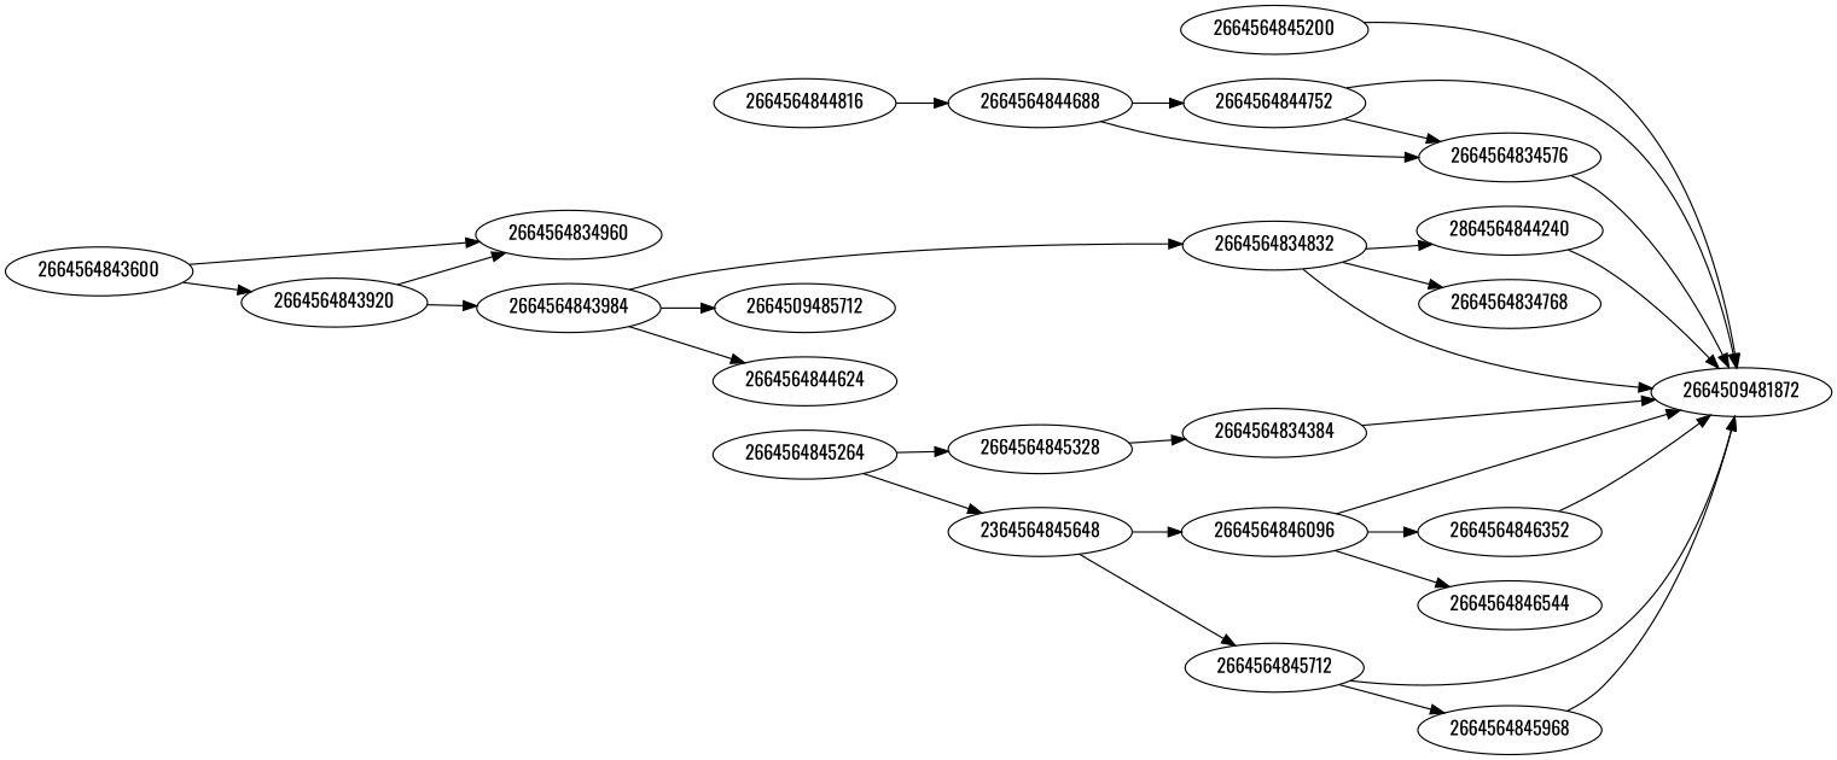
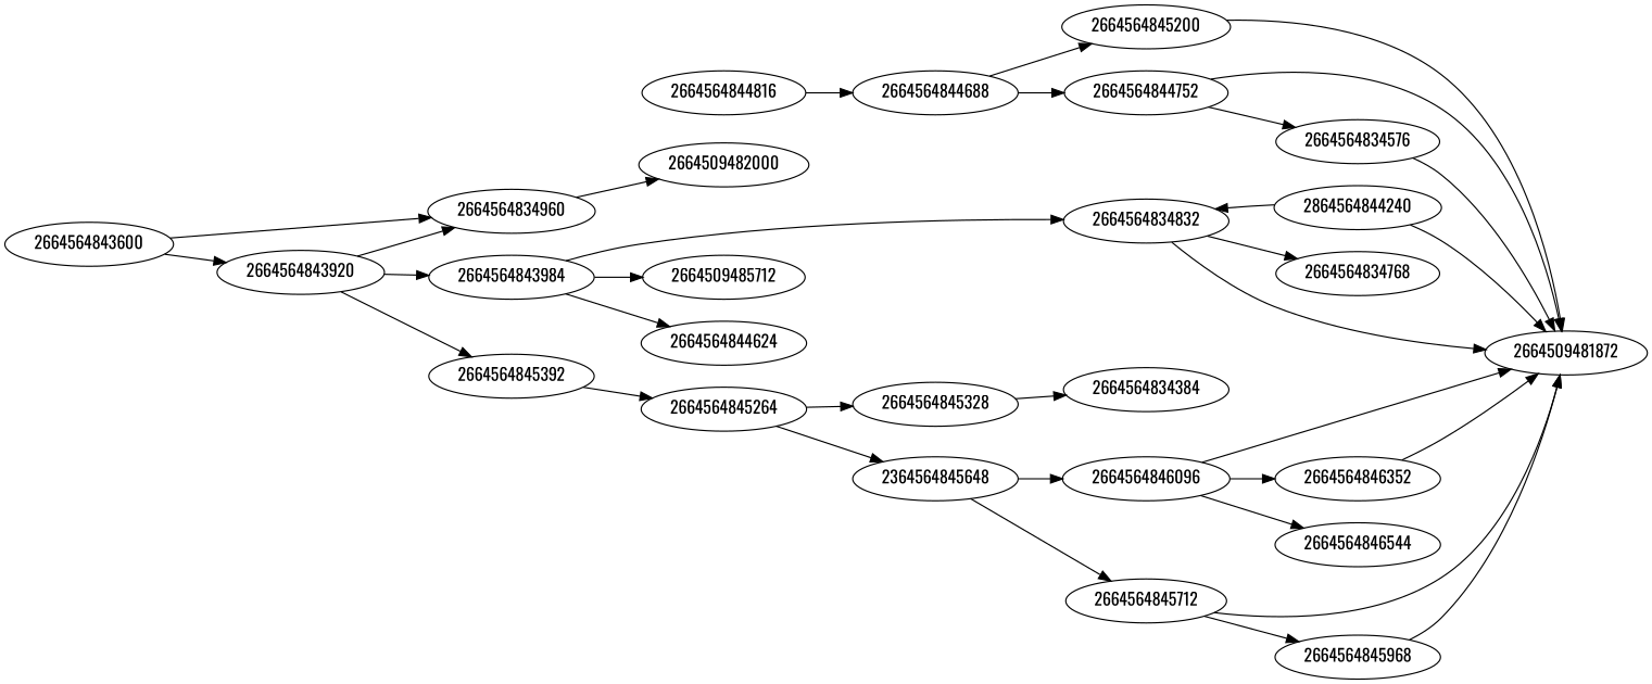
  strict digraph {
    fontname=Oswald
    rankdir=LR
    node [fontname=Oswald type=Name]
    edge [fontname=Oswald]
    2664564834832 [type=Subscript]
    n2 [label=2864564844240]
    2664564834768 [type=Constant]
    2664509481872 [type=Load]
    2664509485712 [type=Eq]
    2664564844816 [type=Expr]
    2664564844688 [type=Call]
    2664564845200
    2664564844752 [type=Attribute]
    2664564834576
    2664564846096 [type=Subscript]
    2664564846352
    2664564846544 [type=Constant]
    2664564845328 [type=Attribute]
    2664564834384
+   2664509482000 [type=Store]
    2664564834960
    2664564845712 [type=Attribute]
    2664564845968
    2664564843984 [type=Compare]
    2664564844624 [type=Constant]
    2664564845264 [type=Call]
    n23 [label=2364564845648 type=Call]
+   2664564845392 [type=Expr]
    2664564843600 [type=For]
    2664564843920 [type=If]
-   2664564834832 -> n2
+   n2 -> 2664564834832
    2664564834832 -> 2664564834768
    2664564834832 -> 2664509481872
    n2 -> 2664509481872
    2664564844816 -> 2664564844688
-   2664564844688 -> 2664564834576
+   2664564844688 -> 2664564845200
    2664564844688 -> 2664564844752
    2664564845200 -> 2664509481872
    2664564844752 -> 2664509481872
    2664564844752 -> 2664564834576
    2664564834576 -> 2664509481872
    2664564846096 -> 2664509481872
    2664564846096 -> 2664564846352
    2664564846096 -> 2664564846544
    2664564846352 -> 2664509481872
    2664564845328 -> 2664564834384
-   2664564834384 -> 2664509481872
+   2664564834960 -> 2664509482000
    2664564845712 -> 2664509481872
    2664564845712 -> 2664564845968
    2664564845968 -> 2664509481872
    2664564843984 -> 2664564834832
    2664564843984 -> 2664509485712
    2664564843984 -> 2664564844624
    2664564845264 -> 2664564845328
    2664564845264 -> n23
    n23 -> 2664564846096
    n23 -> 2664564845712
+   2664564845392 -> 2664564845264
    2664564843600 -> 2664564834960
    2664564843600 -> 2664564843920
    2664564843920 -> 2664564834960
    2664564843920 -> 2664564843984
+   2664564843920 -> 2664564845392
  }
